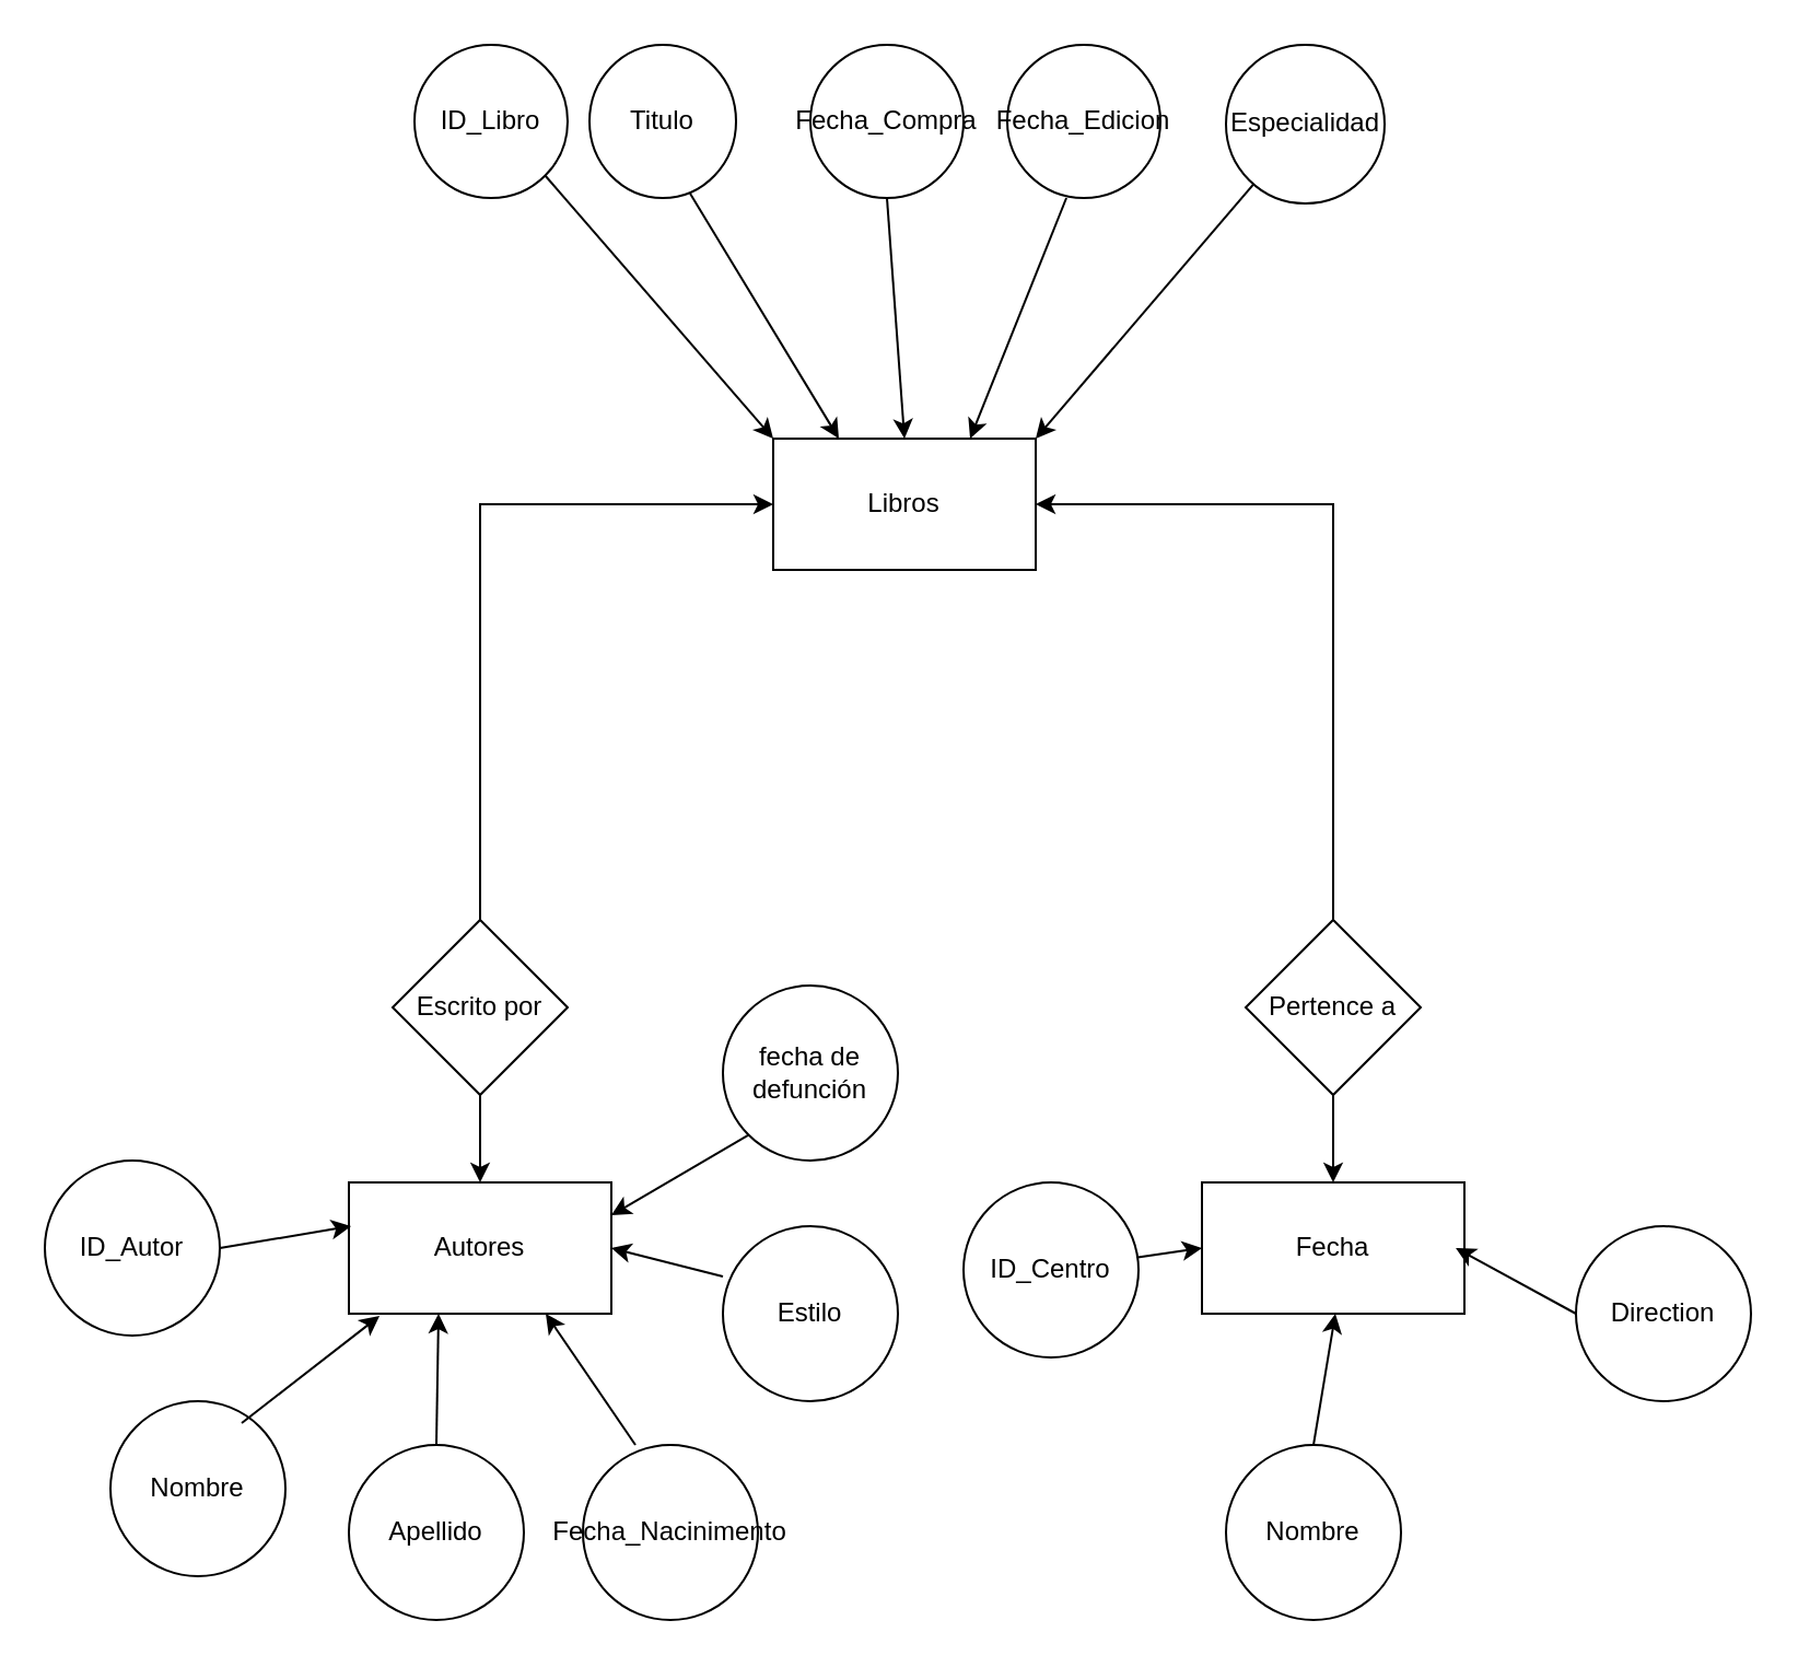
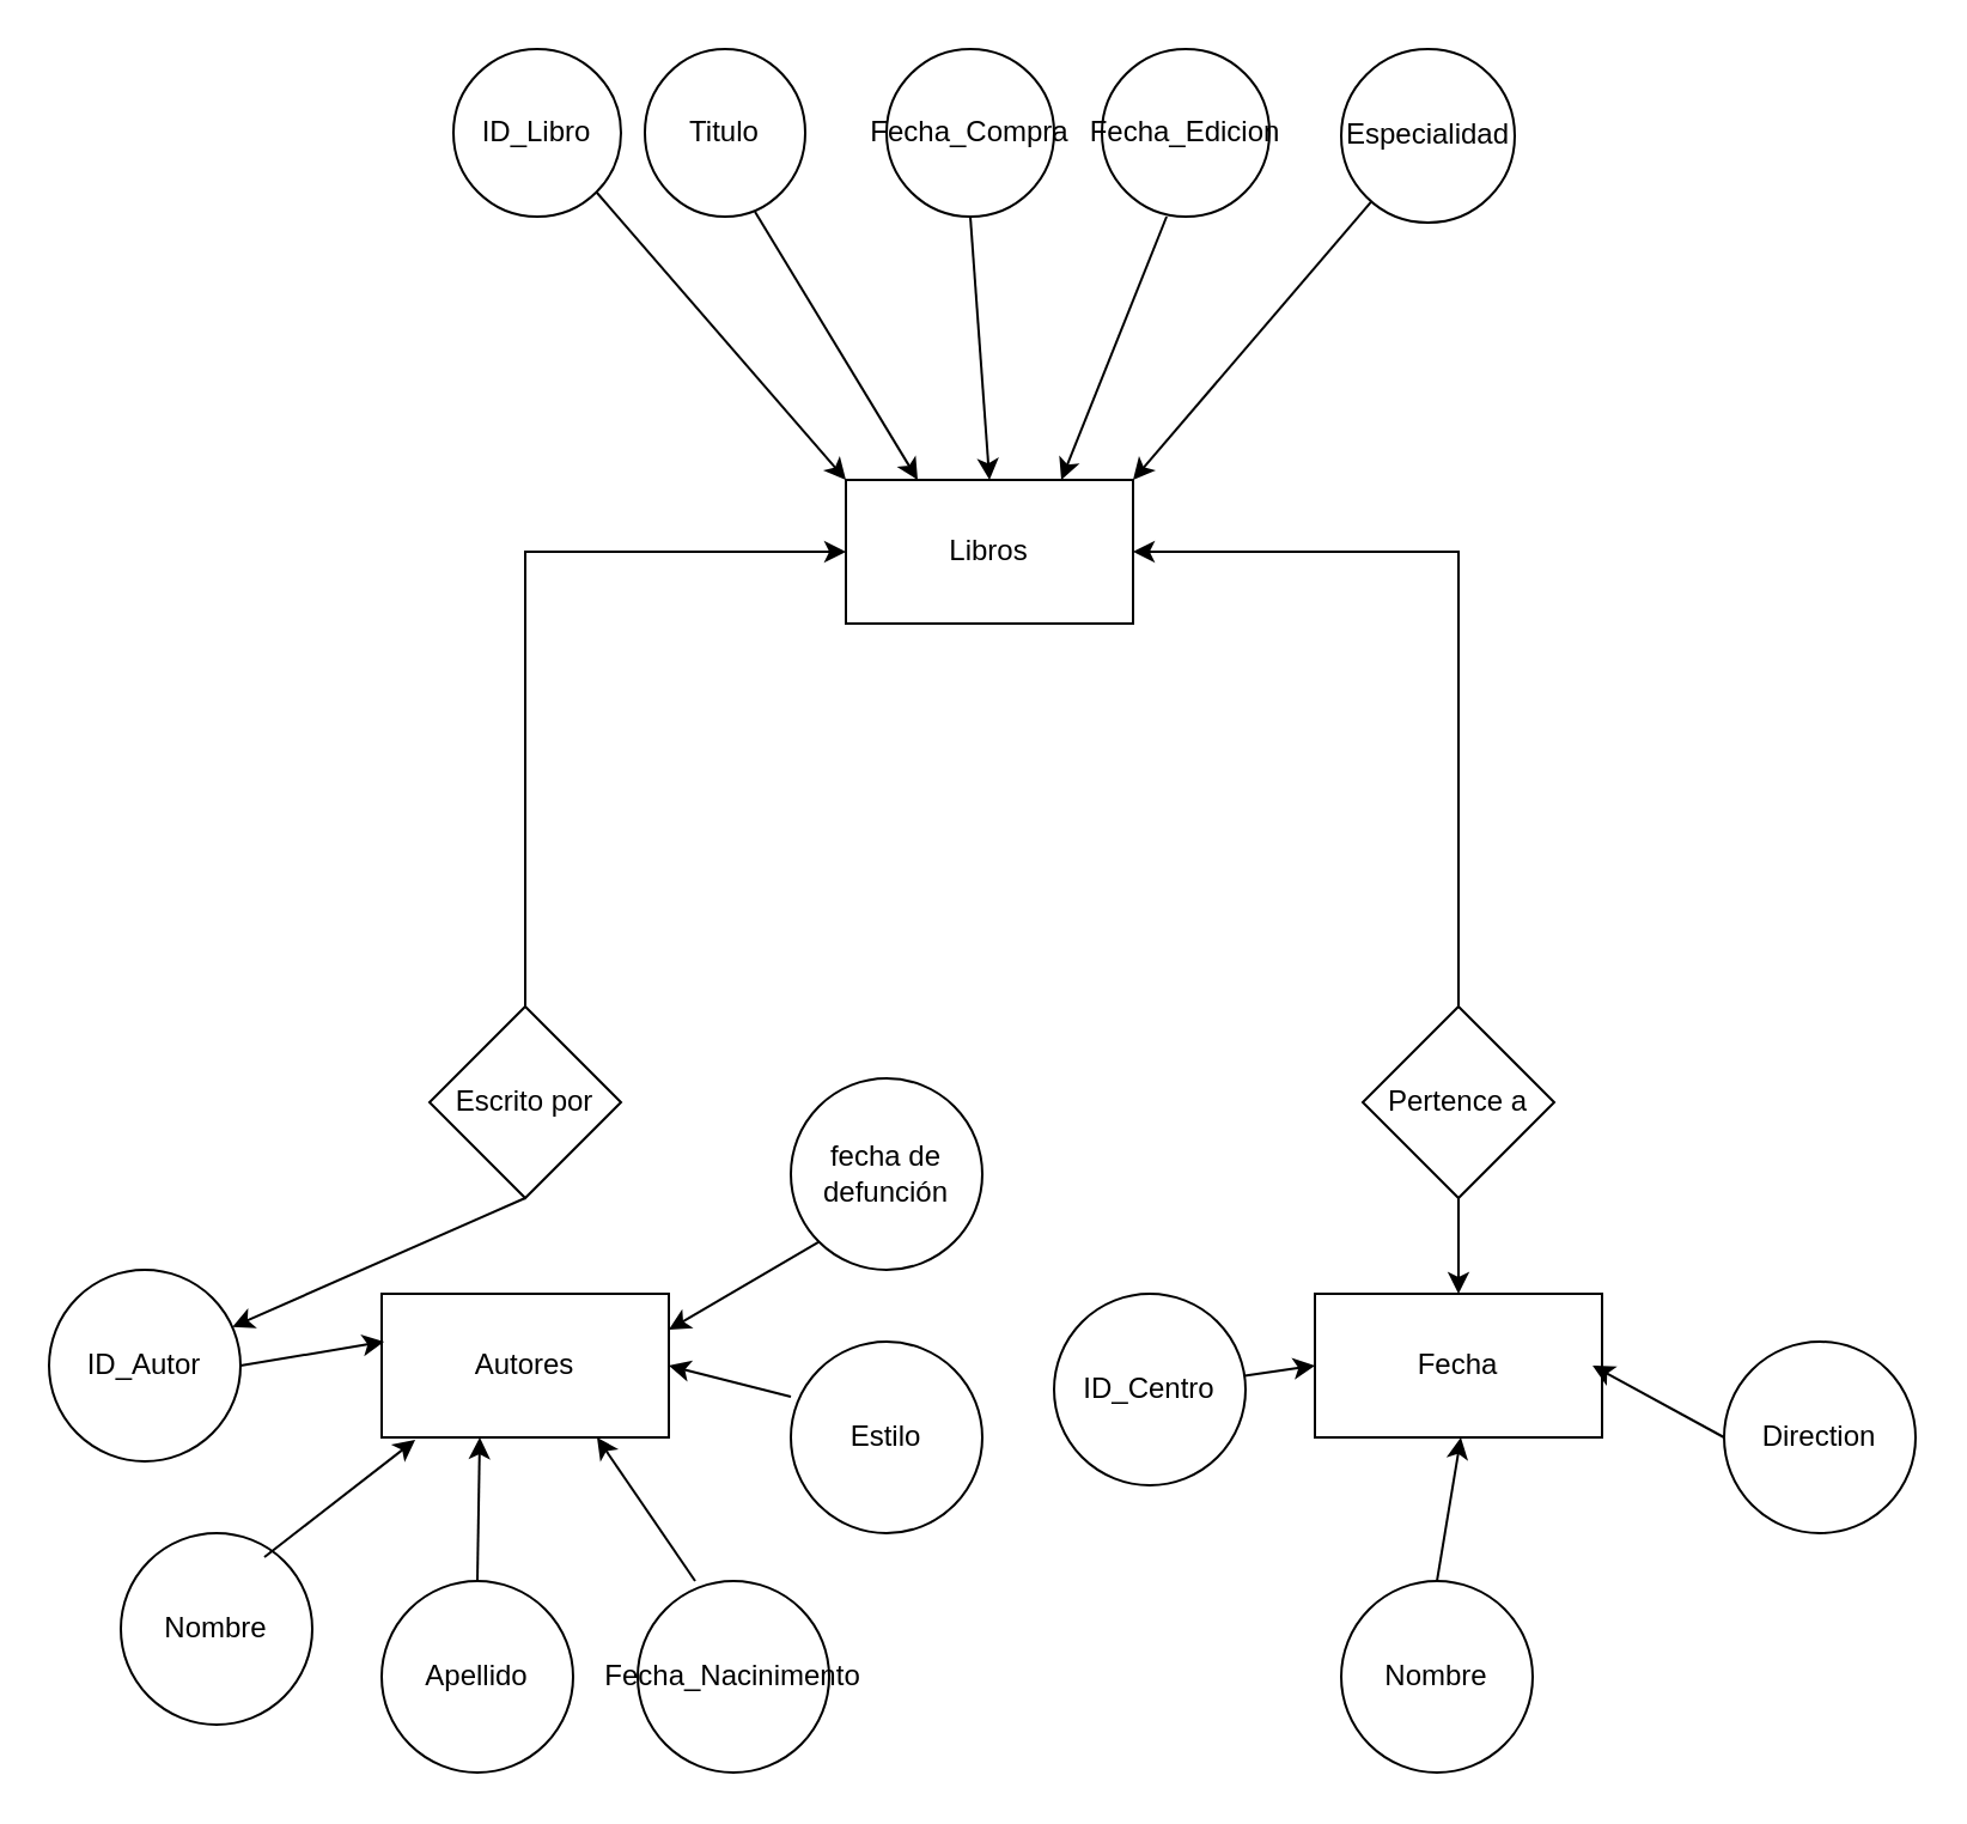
  <mxCell id="0" />
  <mxCell id="1" parent="0" />
  <mxCell id="2" value="Autores" style="rounded=0;whiteSpace=wrap;html=1;" vertex="1" parent="1"><mxGeometry x="159" y="540" width="120" height="60" as="geometry" /></mxCell>
  <mxCell id="3" value="Fecha" style="rounded=0;whiteSpace=wrap;html=1;" vertex="1" parent="1"><mxGeometry x="549" y="540" width="120" height="60" as="geometry" /></mxCell>
  <mxCell id="4" value="Libros" style="rounded=0;whiteSpace=wrap;html=1;" vertex="1" parent="1"><mxGeometry x="353" y="200" width="120" height="60" as="geometry" /></mxCell>
  <mxCell id="5" value="Escrito por" style="rhombus;whiteSpace=wrap;html=1;" vertex="1" parent="1"><mxGeometry x="179" y="420" width="80" height="80" as="geometry" /></mxCell>
  <mxCell id="6" value="Pertence a" style="rhombus;whiteSpace=wrap;html=1;" vertex="1" parent="1"><mxGeometry x="569" y="420" width="80" height="80" as="geometry" /></mxCell>
- <mxCell id="7" value="" style="endArrow=classic;html=1;rounded=0;entryX=0.5;entryY=0;entryDx=0;entryDy=0;exitX=0.5;exitY=1;exitDx=0;exitDy=0;" edge="1" parent="1" source="5" target="2"><mxGeometry width="50" height="50" relative="1" as="geometry"><mxPoint x="89" y="530" as="sourcePoint" /><mxPoint x="139" y="480" as="targetPoint" /></mxGeometry></mxCell>
+ <mxCell id="7" value="" style="endArrow=classic;html=1;rounded=0;exitX=0.5;exitY=1;exitDx=0;exitDy=0;" edge="1" parent="1" source="5" target="24"><mxGeometry width="50" height="50" relative="1" as="geometry"><mxPoint x="89" y="530" as="sourcePoint" /><mxPoint x="139" y="480" as="targetPoint" /></mxGeometry></mxCell>
  <mxCell id="8" value="" style="endArrow=classic;html=1;rounded=0;entryX=0;entryY=0.5;entryDx=0;entryDy=0;exitX=0.5;exitY=0;exitDx=0;exitDy=0;" edge="1" parent="1" source="5" target="4"><mxGeometry width="50" height="50" relative="1" as="geometry"><mxPoint x="359" y="350" as="sourcePoint" /><mxPoint x="409" y="300" as="targetPoint" /><Array as="points"><mxPoint x="219" y="230" /></Array></mxGeometry></mxCell>
  <mxCell id="9" value="" style="endArrow=classic;html=1;rounded=0;entryX=0.5;entryY=0;entryDx=0;entryDy=0;" edge="1" parent="1" source="6" target="3"><mxGeometry width="50" height="50" relative="1" as="geometry"><mxPoint x="409" y="490" as="sourcePoint" /><mxPoint x="459" y="440" as="targetPoint" /></mxGeometry></mxCell>
  <mxCell id="10" value="" style="endArrow=classic;html=1;rounded=0;entryX=1;entryY=0.5;entryDx=0;entryDy=0;exitX=0.5;exitY=0;exitDx=0;exitDy=0;" edge="1" parent="1" source="6" target="4"><mxGeometry width="50" height="50" relative="1" as="geometry"><mxPoint x="509" y="420" as="sourcePoint" /><mxPoint x="559" y="370" as="targetPoint" /><Array as="points"><mxPoint x="609" y="230" /></Array></mxGeometry></mxCell>
  <mxCell id="11" value="Titulo" style="ellipse;whiteSpace=wrap;html=1;" vertex="1" parent="1"><mxGeometry x="269" y="20" width="67" height="70" as="geometry" /></mxCell>
  <mxCell id="12" value="Fecha_Compra" style="ellipse;whiteSpace=wrap;html=1;aspect=fixed;" vertex="1" parent="1"><mxGeometry x="370" y="20" width="70" height="70" as="geometry" /></mxCell>
  <mxCell id="13" value="Fecha_Edicion" style="ellipse;whiteSpace=wrap;html=1;aspect=fixed;" vertex="1" parent="1"><mxGeometry x="460" y="20" width="70" height="70" as="geometry" /></mxCell>
  <mxCell id="14" value="Especialidad" style="ellipse;whiteSpace=wrap;html=1;aspect=fixed;" vertex="1" parent="1"><mxGeometry x="560" y="20" width="72.5" height="72.5" as="geometry" /></mxCell>
  <mxCell id="15" value="ID_Libro" style="ellipse;whiteSpace=wrap;html=1;aspect=fixed;" vertex="1" parent="1"><mxGeometry x="189" y="20" width="70" height="70" as="geometry" /></mxCell>
  <mxCell id="16" value="" style="endArrow=classic;html=1;rounded=0;entryX=0.75;entryY=0;entryDx=0;entryDy=0;exitX=0.386;exitY=1;exitDx=0;exitDy=0;exitPerimeter=0;" edge="1" parent="1" source="13" target="4"><mxGeometry width="50" height="50" relative="1" as="geometry"><mxPoint x="30" y="250" as="sourcePoint" /><mxPoint x="80" y="200" as="targetPoint" /></mxGeometry></mxCell>
  <mxCell id="17" value="" style="endArrow=classic;html=1;rounded=0;entryX=0.5;entryY=0;entryDx=0;entryDy=0;exitX=0.5;exitY=1;exitDx=0;exitDy=0;" edge="1" parent="1" source="12" target="4"><mxGeometry width="50" height="50" relative="1" as="geometry"><mxPoint x="70" y="360" as="sourcePoint" /><mxPoint x="120" y="310" as="targetPoint" /></mxGeometry></mxCell>
  <mxCell id="18" value="" style="endArrow=classic;html=1;rounded=0;entryX=0.25;entryY=0;entryDx=0;entryDy=0;exitX=0.687;exitY=0.971;exitDx=0;exitDy=0;exitPerimeter=0;" edge="1" parent="1" source="11" target="4"><mxGeometry width="50" height="50" relative="1" as="geometry"><mxPoint x="110" y="280" as="sourcePoint" /><mxPoint x="160" y="230" as="targetPoint" /></mxGeometry></mxCell>
  <mxCell id="19" value="" style="endArrow=classic;html=1;rounded=0;entryX=1;entryY=0;entryDx=0;entryDy=0;" edge="1" parent="1" source="14" target="4"><mxGeometry width="50" height="50" relative="1" as="geometry"><mxPoint x="60" y="160" as="sourcePoint" /><mxPoint x="110" y="110" as="targetPoint" /></mxGeometry></mxCell>
  <mxCell id="20" value="" style="endArrow=classic;html=1;rounded=0;entryX=0;entryY=0;entryDx=0;entryDy=0;exitX=1;exitY=1;exitDx=0;exitDy=0;" edge="1" parent="1" source="15" target="4"><mxGeometry width="50" height="50" relative="1" as="geometry"><mxPoint x="170" y="190" as="sourcePoint" /><mxPoint x="220" y="140" as="targetPoint" /></mxGeometry></mxCell>
  <mxCell id="21" value="Nombre" style="ellipse;whiteSpace=wrap;html=1;aspect=fixed;" vertex="1" parent="1"><mxGeometry x="50" y="640" width="80" height="80" as="geometry" /></mxCell>
  <mxCell id="22" value="Apellido" style="ellipse;whiteSpace=wrap;html=1;aspect=fixed;" vertex="1" parent="1"><mxGeometry x="159" y="660" width="80" height="80" as="geometry" /></mxCell>
  <mxCell id="23" value="Fecha_Nacinimento" style="ellipse;whiteSpace=wrap;html=1;aspect=fixed;" vertex="1" parent="1"><mxGeometry x="266" y="660" width="80" height="80" as="geometry" /></mxCell>
  <mxCell id="24" value="ID_Autor" style="ellipse;whiteSpace=wrap;html=1;aspect=fixed;" vertex="1" parent="1"><mxGeometry x="20" y="530" width="80" height="80" as="geometry" /></mxCell>
  <mxCell id="25" value="Direction" style="ellipse;whiteSpace=wrap;html=1;aspect=fixed;" vertex="1" parent="1"><mxGeometry x="720" y="560" width="80" height="80" as="geometry" /></mxCell>
  <mxCell id="26" value="ID_Centro" style="ellipse;whiteSpace=wrap;html=1;aspect=fixed;" vertex="1" parent="1"><mxGeometry x="440" y="540" width="80" height="80" as="geometry" /></mxCell>
  <mxCell id="27" value="Nombre" style="ellipse;whiteSpace=wrap;html=1;aspect=fixed;" vertex="1" parent="1"><mxGeometry x="560" y="660" width="80" height="80" as="geometry" /></mxCell>
  <mxCell id="28" value="Estilo" style="ellipse;whiteSpace=wrap;html=1;aspect=fixed;" vertex="1" parent="1"><mxGeometry x="330" y="560" width="80" height="80" as="geometry" /></mxCell>
  <mxCell id="29" value="" style="endArrow=classic;html=1;rounded=0;exitX=0.5;exitY=0;exitDx=0;exitDy=0;" edge="1" parent="1" source="27"><mxGeometry width="50" height="50" relative="1" as="geometry"><mxPoint x="560" y="650" as="sourcePoint" /><mxPoint x="610" y="600" as="targetPoint" /></mxGeometry></mxCell>
  <mxCell id="30" value="" style="endArrow=classic;html=1;rounded=0;exitX=0;exitY=0.5;exitDx=0;exitDy=0;entryX=0.967;entryY=0.5;entryDx=0;entryDy=0;entryPerimeter=0;" edge="1" parent="1" source="25" target="3"><mxGeometry width="50" height="50" relative="1" as="geometry"><mxPoint x="620" y="650" as="sourcePoint" /><mxPoint x="670" y="600" as="targetPoint" /></mxGeometry></mxCell>
  <mxCell id="31" value="" style="endArrow=classic;html=1;rounded=0;entryX=0.117;entryY=1.017;entryDx=0;entryDy=0;entryPerimeter=0;" edge="1" parent="1" target="2"><mxGeometry width="50" height="50" relative="1" as="geometry"><mxPoint x="110" y="650" as="sourcePoint" /><mxPoint x="160" y="600" as="targetPoint" /></mxGeometry></mxCell>
  <mxCell id="32" value="" style="endArrow=classic;html=1;rounded=0;exitX=0.5;exitY=0;exitDx=0;exitDy=0;" edge="1" parent="1" source="22"><mxGeometry width="50" height="50" relative="1" as="geometry"><mxPoint x="150" y="650" as="sourcePoint" /><mxPoint x="200" y="600" as="targetPoint" /></mxGeometry></mxCell>
  <mxCell id="33" value="" style="endArrow=classic;html=1;rounded=0;exitX=0.3;exitY=0;exitDx=0;exitDy=0;exitPerimeter=0;entryX=0.75;entryY=1;entryDx=0;entryDy=0;" edge="1" parent="1" source="23" target="2"><mxGeometry width="50" height="50" relative="1" as="geometry"><mxPoint x="230" y="650" as="sourcePoint" /><mxPoint x="280" y="600" as="targetPoint" /></mxGeometry></mxCell>
  <mxCell id="34" value="" style="endArrow=classic;html=1;rounded=0;exitX=0;exitY=0.288;exitDx=0;exitDy=0;exitPerimeter=0;entryX=1;entryY=0.5;entryDx=0;entryDy=0;" edge="1" parent="1" source="28" target="2"><mxGeometry width="50" height="50" relative="1" as="geometry"><mxPoint x="290" y="560" as="sourcePoint" /><mxPoint x="340" y="510" as="targetPoint" /></mxGeometry></mxCell>
  <mxCell id="35" value="" style="endArrow=classic;html=1;rounded=0;exitX=1;exitY=0.5;exitDx=0;exitDy=0;" edge="1" parent="1" source="24"><mxGeometry width="50" height="50" relative="1" as="geometry"><mxPoint x="110" y="610" as="sourcePoint" /><mxPoint x="160" y="560" as="targetPoint" /></mxGeometry></mxCell>
  <mxCell id="36" value="fecha de defunción" style="ellipse;whiteSpace=wrap;html=1;aspect=fixed;" vertex="1" parent="1"><mxGeometry x="330" y="450" width="80" height="80" as="geometry" /></mxCell>
  <mxCell id="37" value="" style="endArrow=classic;html=1;rounded=0;entryX=1;entryY=0.25;entryDx=0;entryDy=0;exitX=0;exitY=1;exitDx=0;exitDy=0;" edge="1" parent="1" source="36" target="2"><mxGeometry width="50" height="50" relative="1" as="geometry"><mxPoint x="250" y="530" as="sourcePoint" /><mxPoint x="300" y="480" as="targetPoint" /></mxGeometry></mxCell>
  <mxCell id="38" value="" style="endArrow=classic;html=1;rounded=0;entryX=0;entryY=0.5;entryDx=0;entryDy=0;" edge="1" parent="1" source="26" target="3"><mxGeometry width="50" height="50" relative="1" as="geometry"><mxPoint x="460" y="680" as="sourcePoint" /><mxPoint x="510" y="630" as="targetPoint" /></mxGeometry></mxCell>
